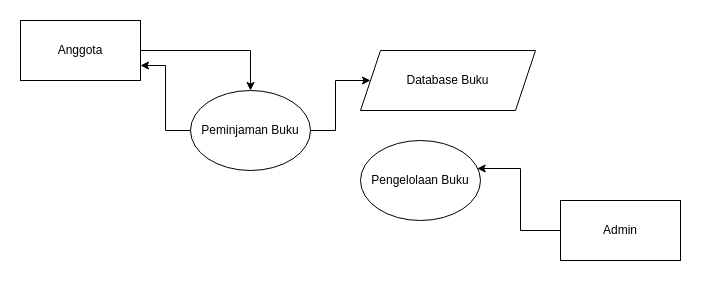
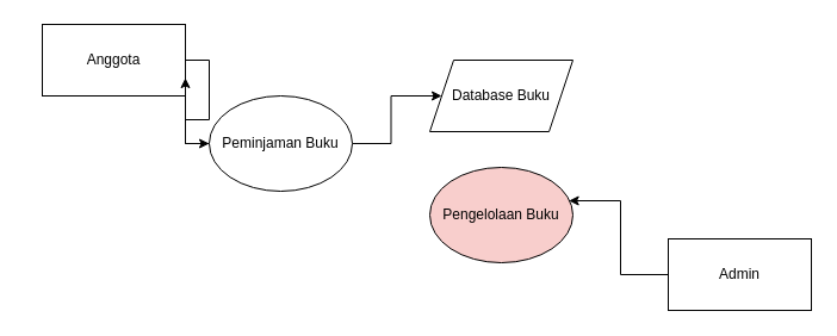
  <mxCell id="0" />
  <mxCell id="1" parent="0" />
  <mxCell id="2" style="edgeStyle=orthogonalEdgeStyle;rounded=0;orthogonalLoop=1;jettySize=auto;html=1;" edge="1" parent="1" source="3" target="7"><mxGeometry relative="1" as="geometry"><mxPoint x="200" y="80" as="targetPoint" /></mxGeometry></mxCell>
- <mxCell id="3" value="Anggota" style="rounded=0;whiteSpace=wrap;html=1;" vertex="1" parent="1"><mxGeometry x="20" y="20" width="120" height="60" as="geometry" /></mxCell>
+ <mxCell id="3" value="Anggota" style="rounded=0;whiteSpace=wrap;html=1;" vertex="1" parent="1"><mxGeometry x="35" y="20" width="120" height="60" as="geometry" /></mxCell>
  <mxCell id="4" value="Admin" style="rounded=0;whiteSpace=wrap;html=1;" vertex="1" parent="1"><mxGeometry x="560" y="200" width="120" height="60" as="geometry" /></mxCell>
  <mxCell id="5" style="edgeStyle=orthogonalEdgeStyle;rounded=0;orthogonalLoop=1;jettySize=auto;html=1;entryX=0;entryY=0.5;entryDx=0;entryDy=0;" edge="1" parent="1" source="7" target="9"><mxGeometry relative="1" as="geometry" /></mxCell>
  <mxCell id="6" style="edgeStyle=orthogonalEdgeStyle;rounded=0;orthogonalLoop=1;jettySize=auto;html=1;entryX=1;entryY=0.75;entryDx=0;entryDy=0;" edge="1" parent="1" source="7" target="3"><mxGeometry relative="1" as="geometry" /></mxCell>
- <mxCell id="7" value="Peminjaman Buku" style="ellipse;whiteSpace=wrap;html=1;" vertex="1" parent="1"><mxGeometry x="190" y="90" width="120" height="80" as="geometry" /></mxCell>
- <mxCell id="8" value="Pengelolaan Buku" style="ellipse;whiteSpace=wrap;html=1;" vertex="1" parent="1"><mxGeometry x="360" y="140" width="120" height="80" as="geometry" /></mxCell>
- <mxCell id="9" value="Database Buku" style="shape=parallelogram;perimeter=parallelogramPerimeter;whiteSpace=wrap;html=1;fixedSize=1;" vertex="1" parent="1"><mxGeometry x="360" y="50" width="175" height="60" as="geometry" /></mxCell>
+ <mxCell id="7" value="Peminjaman Buku" style="ellipse;whiteSpace=wrap;html=1;" vertex="1" parent="1"><mxGeometry x="175" y="80" width="120" height="80" as="geometry" /></mxCell>
+ <mxCell id="8" value="Pengelolaan Buku" style="ellipse;whiteSpace=wrap;html=1;fillColor=#f8cecc;" vertex="1" parent="1"><mxGeometry x="360" y="140" width="120" height="80" as="geometry" /></mxCell>
+ <mxCell id="9" value="Database Buku" style="shape=parallelogram;perimeter=parallelogramPerimeter;whiteSpace=wrap;html=1;fixedSize=1;" vertex="1" parent="1"><mxGeometry x="360" y="50" width="120" height="60" as="geometry" /></mxCell>
  <mxCell id="10" style="edgeStyle=orthogonalEdgeStyle;rounded=0;orthogonalLoop=1;jettySize=auto;html=1;entryX=0.972;entryY=0.35;entryDx=0;entryDy=0;entryPerimeter=0;" edge="1" parent="1" source="4" target="8"><mxGeometry relative="1" as="geometry" /></mxCell>
